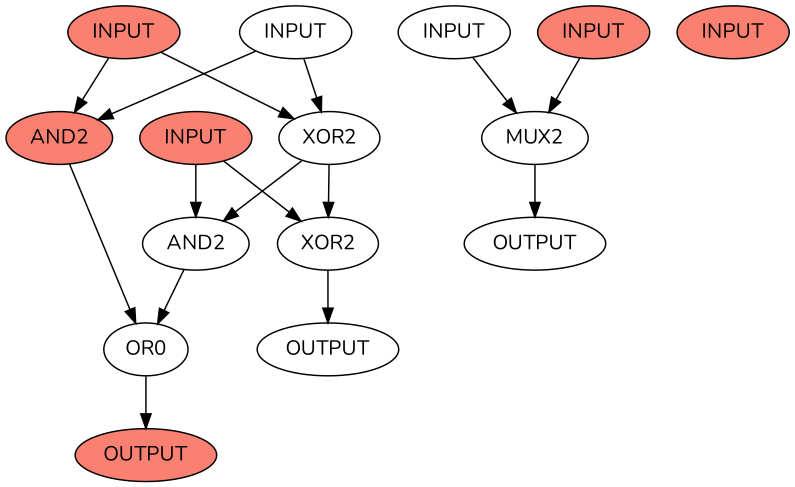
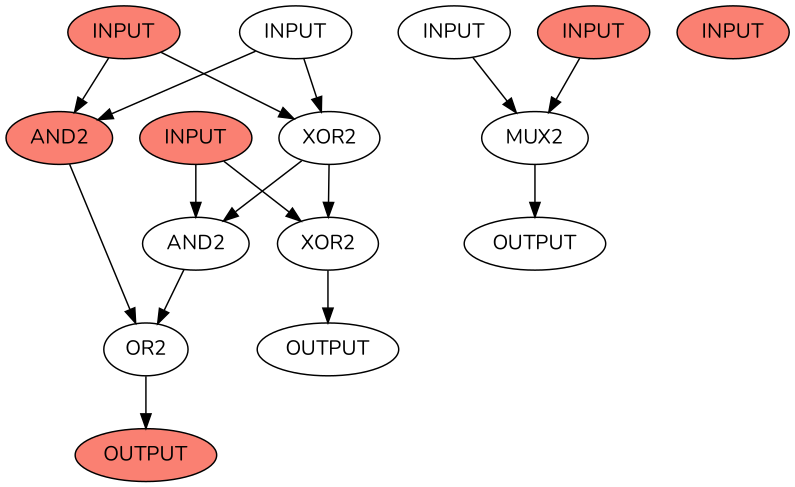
  digraph {
    fontname=Nunito
    node [style=filled fillcolor=white fontname=Nunito]
    edge [fontname=Nunito]
    n1 [label=INPUT fillcolor=salmon]
    n2 [label=XOR2]
    n3 [label=AND2 fillcolor=salmon]
    n4 [label=INPUT]
    n5 [label=INPUT fillcolor=salmon]
    n6 [label=XOR2]
    n7 [label=AND2]
    n8 [label=OUTPUT]
    n9 [label=OUTPUT fillcolor=salmon]
-   n10 [label=OR0]
+   n10 [label=OR2]
    n11 [label=INPUT]
    n12 [label=MUX2 sel=I3]
    n13 [label=INPUT fillcolor=salmon]
    n14 [label=INPUT fillcolor=salmon]
    n15 [label=OUTPUT]
    n1 -> n2
    n1 -> n3
    n2 -> n6
    n2 -> n7
    n3 -> n10
    n4 -> n2
    n4 -> n3
    n5 -> n6
    n5 -> n7
    n6 -> n8
    n7 -> n10
    n10 -> n9
    n11 -> n12
    n12 -> n15
    n13 -> n12
  }
